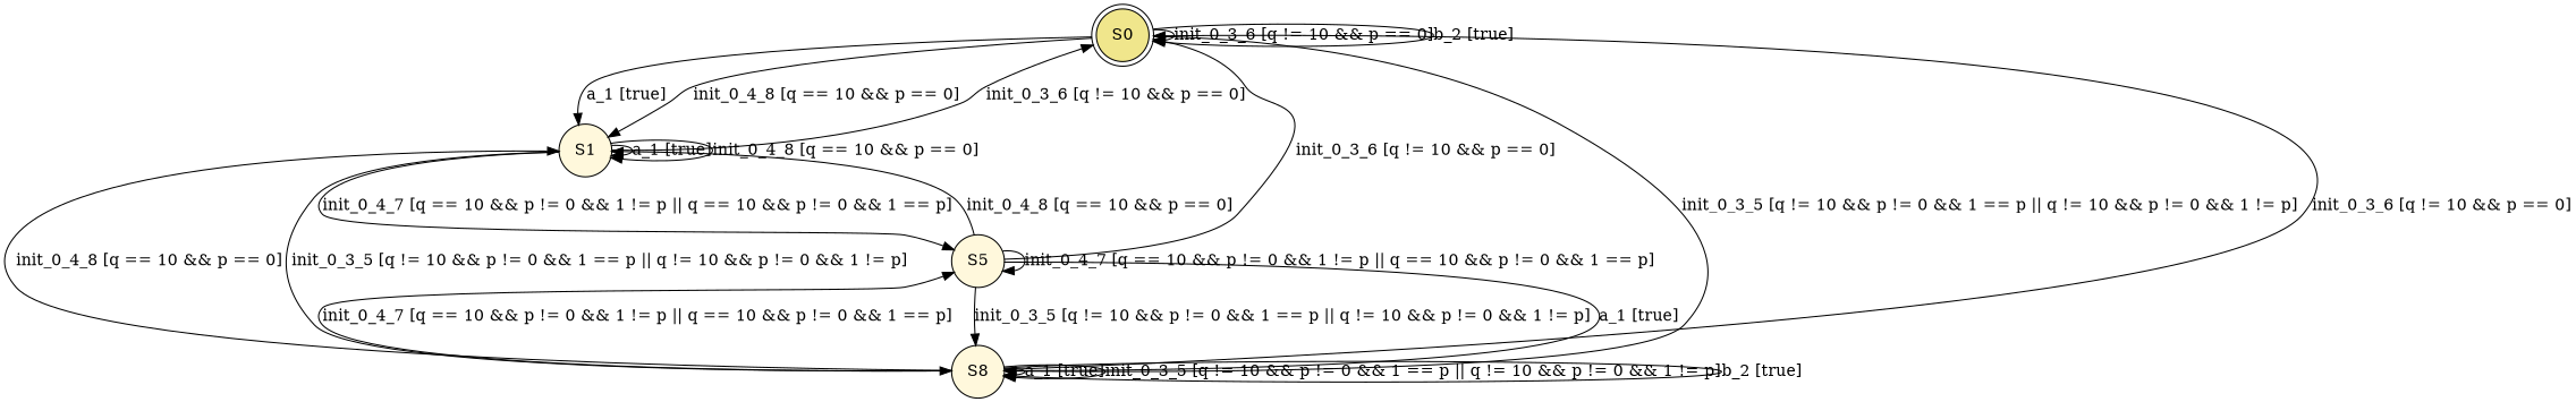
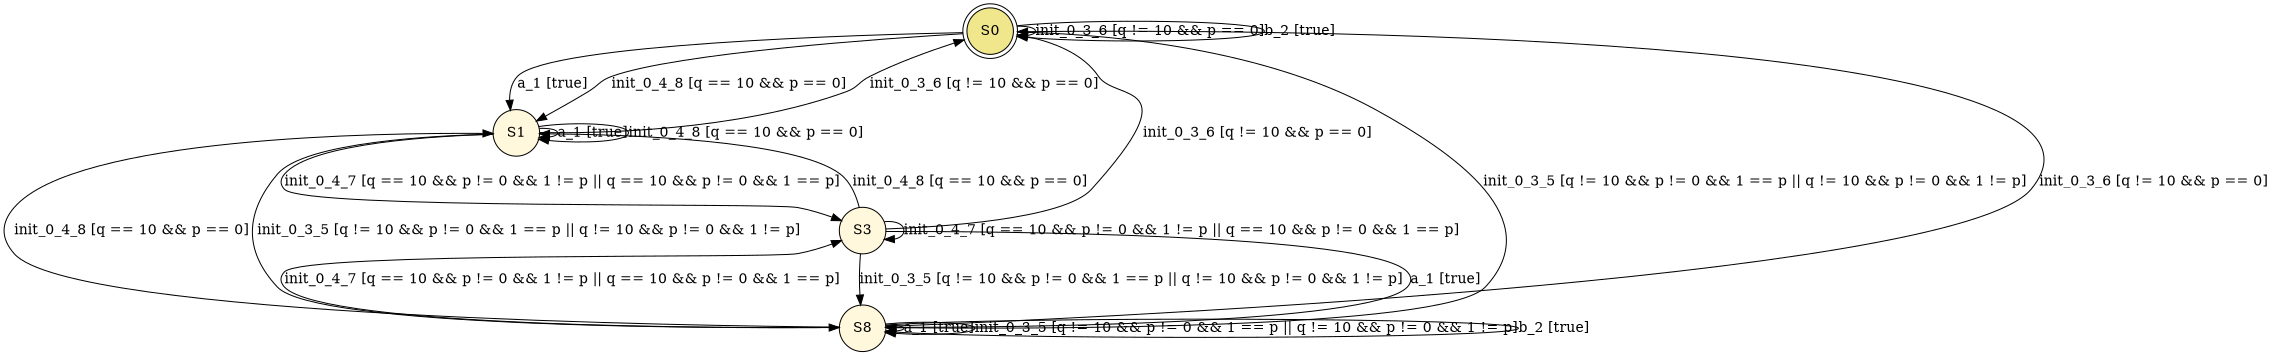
  digraph {
    rankdir=TB
    node [fillcolor=cornsilk1 shape=circle style=filled]
    S0 [fillcolor=khaki shape=doublecircle]
    S1
    n3 [label=S8]
-   S3 [label=S5]
+   S3
    S0 -> S0 [label="init_0_3_6 [q != 10 && p == 0]"]
    S0 -> S0 [label="b_2 [true]"]
    S0 -> S1 [label="a_1 [true]"]
    S0 -> S1 [label="init_0_4_8 [q == 10 && p == 0]"]
    S0 -> n3 [label="init_0_3_5 [q != 10 && p != 0 && 1 == p || q != 10 && p != 0 && 1 != p]"]
    S1 -> S0 [label="init_0_3_6 [q != 10 && p == 0]"]
    S1 -> S1 [label="a_1 [true]"]
    S1 -> S1 [label="init_0_4_8 [q == 10 && p == 0]"]
    S1 -> n3 [label="init_0_3_5 [q != 10 && p != 0 && 1 == p || q != 10 && p != 0 && 1 != p]"]
    S1 -> S3 [label="init_0_4_7 [q == 10 && p != 0 && 1 != p || q == 10 && p != 0 && 1 == p]"]
    n3 -> S0 [label="init_0_3_6 [q != 10 && p == 0]"]
    n3 -> S1 [label="init_0_4_8 [q == 10 && p == 0]"]
    n3 -> n3 [label="a_1 [true]"]
    n3 -> n3 [label="init_0_3_5 [q != 10 && p != 0 && 1 == p || q != 10 && p != 0 && 1 != p]"]
    n3 -> n3 [label="b_2 [true]"]
    n3 -> S3 [label="init_0_4_7 [q == 10 && p != 0 && 1 != p || q == 10 && p != 0 && 1 == p]"]
    S3 -> S0 [label="init_0_3_6 [q != 10 && p == 0]"]
    S3 -> S1 [label="init_0_4_8 [q == 10 && p == 0]"]
    S3 -> n3 [label="a_1 [true]"]
    S3 -> n3 [label="init_0_3_5 [q != 10 && p != 0 && 1 == p || q != 10 && p != 0 && 1 != p]"]
    S3 -> S3 [label="init_0_4_7 [q == 10 && p != 0 && 1 != p || q == 10 && p != 0 && 1 == p]"]
  }
